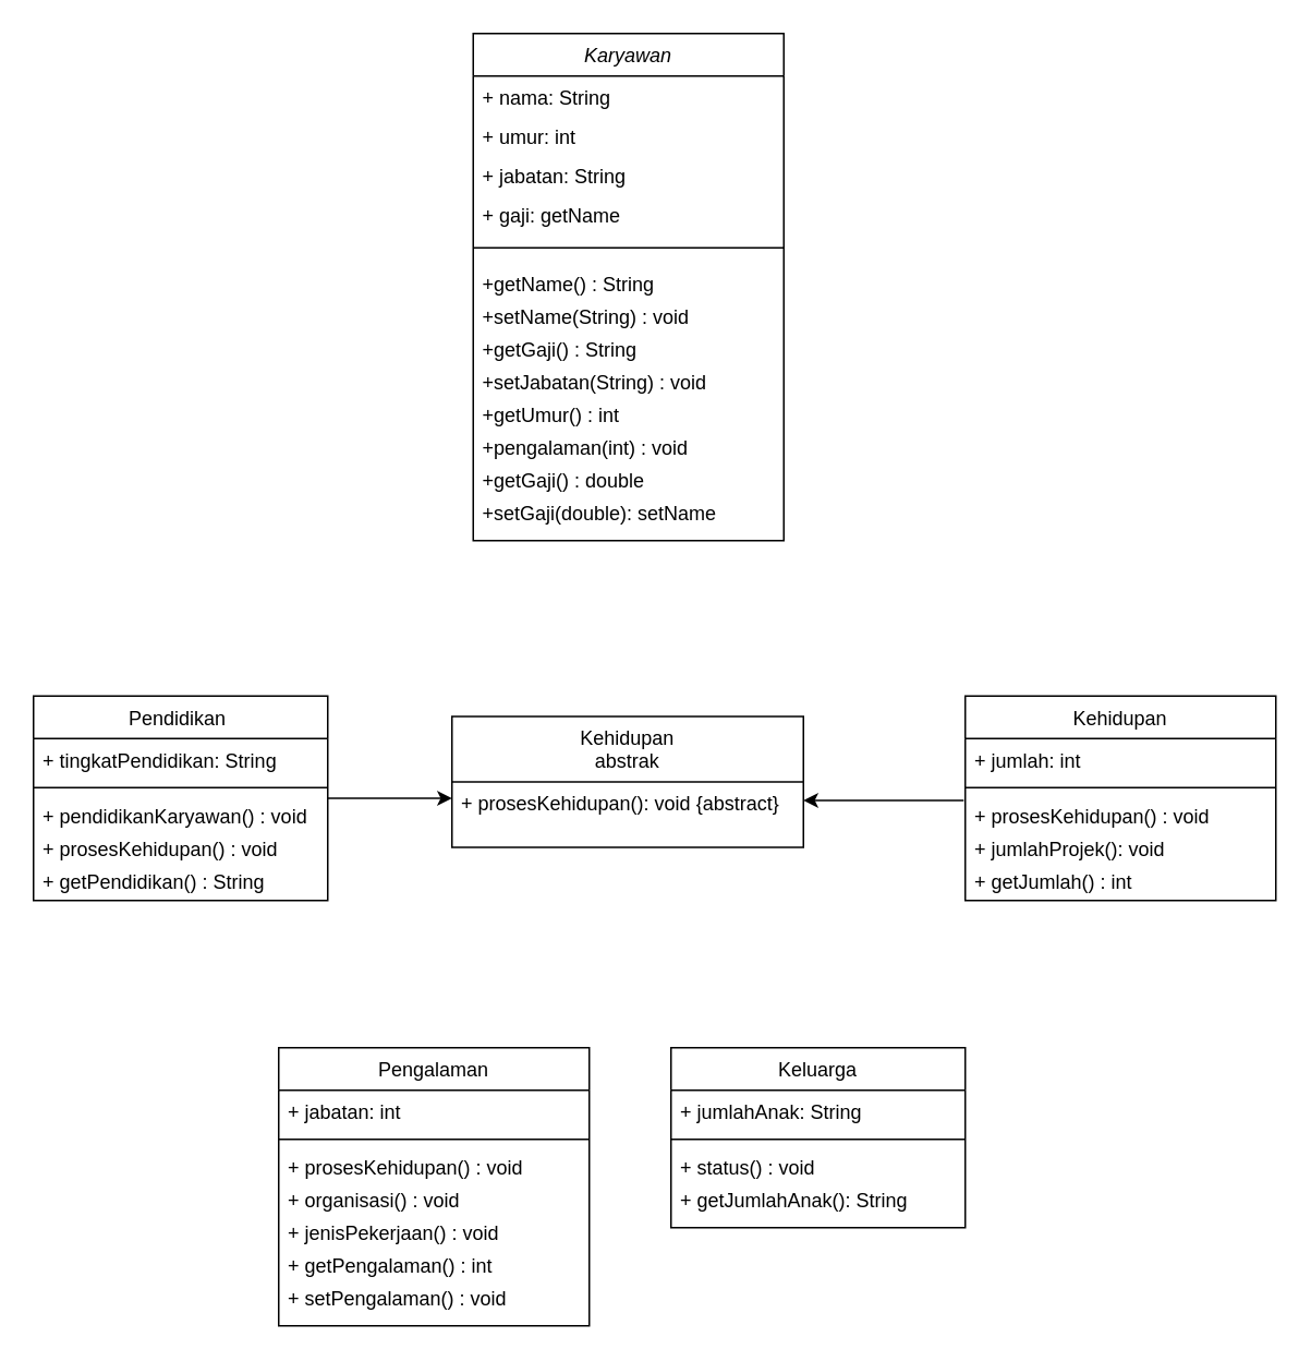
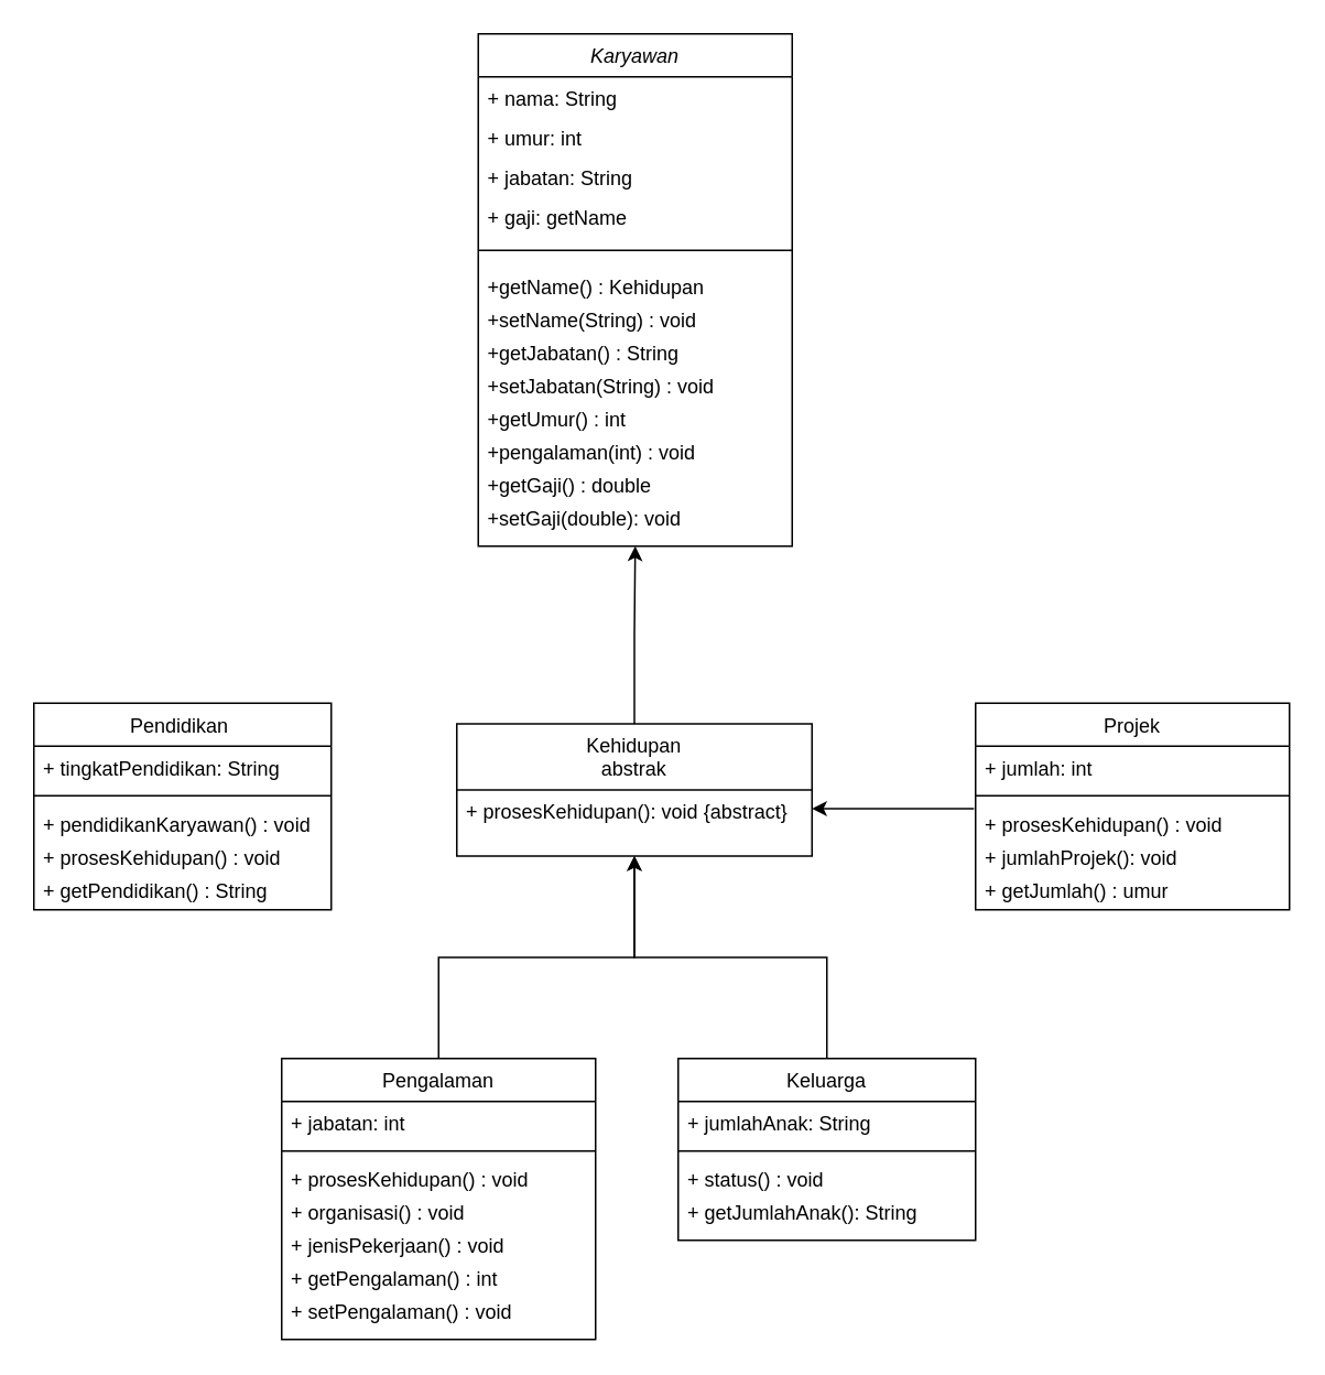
  <mxCell id="0" />
  <mxCell id="1" parent="0" />
  <mxCell id="2" value="Karyawan" style="swimlane;fontStyle=2;align=center;verticalAlign=top;childLayout=stackLayout;horizontal=1;startSize=26;horizontalStack=0;resizeParent=1;resizeLast=0;collapsible=1;marginBottom=0;rounded=0;shadow=0;strokeWidth=1;" parent="1" vertex="1"><mxGeometry x="289" y="20" width="190" height="310" as="geometry"><mxRectangle x="230" y="140" width="160" height="26" as="alternateBounds" /></mxGeometry></mxCell>
  <mxCell id="3" value="+ nama: String" style="text;align=left;verticalAlign=top;spacingLeft=4;spacingRight=4;overflow=hidden;rotatable=0;points=[[0,0.5],[1,0.5]];portConstraint=eastwest;" parent="2" vertex="1"><mxGeometry y="26" width="190" height="24" as="geometry" /></mxCell>
  <mxCell id="4" value="+ umur: int" style="text;align=left;verticalAlign=top;spacingLeft=4;spacingRight=4;overflow=hidden;rotatable=0;points=[[0,0.5],[1,0.5]];portConstraint=eastwest;" vertex="1" parent="2"><mxGeometry y="50" width="190" height="24" as="geometry" /></mxCell>
  <mxCell id="5" value="+ jabatan: String" style="text;align=left;verticalAlign=top;spacingLeft=4;spacingRight=4;overflow=hidden;rotatable=0;points=[[0,0.5],[1,0.5]];portConstraint=eastwest;" vertex="1" parent="2"><mxGeometry y="74" width="190" height="24" as="geometry" /></mxCell>
  <mxCell id="6" value="+ gaji: getName " style="text;align=left;verticalAlign=top;spacingLeft=4;spacingRight=4;overflow=hidden;rotatable=0;points=[[0,0.5],[1,0.5]];portConstraint=eastwest;" vertex="1" parent="2"><mxGeometry y="98" width="190" height="24" as="geometry" /></mxCell>
  <mxCell id="7" value="" style="line;html=1;strokeWidth=1;align=left;verticalAlign=middle;spacingTop=-1;spacingLeft=3;spacingRight=3;rotatable=0;labelPosition=right;points=[];portConstraint=eastwest;" parent="2" vertex="1"><mxGeometry y="122" width="190" height="18" as="geometry" /></mxCell>
- <mxCell id="8" value="+getName() : String" style="text;align=left;verticalAlign=top;spacingLeft=4;spacingRight=4;overflow=hidden;rotatable=0;points=[[0,0.5],[1,0.5]];portConstraint=eastwest;" vertex="1" parent="2"><mxGeometry y="140" width="190" height="20" as="geometry" /></mxCell>
+ <mxCell id="8" value="+getName() : Kehidupan" style="text;align=left;verticalAlign=top;spacingLeft=4;spacingRight=4;overflow=hidden;rotatable=0;points=[[0,0.5],[1,0.5]];portConstraint=eastwest;" vertex="1" parent="2"><mxGeometry y="140" width="190" height="20" as="geometry" /></mxCell>
  <mxCell id="9" value="+setName(String) : void" style="text;align=left;verticalAlign=top;spacingLeft=4;spacingRight=4;overflow=hidden;rotatable=0;points=[[0,0.5],[1,0.5]];portConstraint=eastwest;" vertex="1" parent="2"><mxGeometry y="160" width="190" height="20" as="geometry" /></mxCell>
- <mxCell id="10" value="+getGaji() : String" style="text;align=left;verticalAlign=top;spacingLeft=4;spacingRight=4;overflow=hidden;rotatable=0;points=[[0,0.5],[1,0.5]];portConstraint=eastwest;" vertex="1" parent="2"><mxGeometry y="180" width="190" height="20" as="geometry" /></mxCell>
+ <mxCell id="10" value="+getJabatan() : String" style="text;align=left;verticalAlign=top;spacingLeft=4;spacingRight=4;overflow=hidden;rotatable=0;points=[[0,0.5],[1,0.5]];portConstraint=eastwest;" vertex="1" parent="2"><mxGeometry y="180" width="190" height="20" as="geometry" /></mxCell>
  <mxCell id="11" value="+setJabatan(String) : void" style="text;align=left;verticalAlign=top;spacingLeft=4;spacingRight=4;overflow=hidden;rotatable=0;points=[[0,0.5],[1,0.5]];portConstraint=eastwest;" vertex="1" parent="2"><mxGeometry y="200" width="190" height="20" as="geometry" /></mxCell>
  <mxCell id="12" value="+getUmur() : int" style="text;align=left;verticalAlign=top;spacingLeft=4;spacingRight=4;overflow=hidden;rotatable=0;points=[[0,0.5],[1,0.5]];portConstraint=eastwest;" vertex="1" parent="2"><mxGeometry y="220" width="190" height="20" as="geometry" /></mxCell>
  <mxCell id="13" value="+pengalaman(int) : void" style="text;align=left;verticalAlign=top;spacingLeft=4;spacingRight=4;overflow=hidden;rotatable=0;points=[[0,0.5],[1,0.5]];portConstraint=eastwest;" vertex="1" parent="2"><mxGeometry y="240" width="190" height="20" as="geometry" /></mxCell>
  <mxCell id="14" value="+getGaji() : double" style="text;align=left;verticalAlign=top;spacingLeft=4;spacingRight=4;overflow=hidden;rotatable=0;points=[[0,0.5],[1,0.5]];portConstraint=eastwest;" vertex="1" parent="2"><mxGeometry y="260" width="190" height="20" as="geometry" /></mxCell>
- <mxCell id="15" value="+setGaji(double): setName" style="text;align=left;verticalAlign=top;spacingLeft=4;spacingRight=4;overflow=hidden;rotatable=0;points=[[0,0.5],[1,0.5]];portConstraint=eastwest;" vertex="1" parent="2"><mxGeometry y="280" width="190" height="20" as="geometry" /></mxCell>
- <mxCell id="16" value="" style="edgeStyle=orthogonalEdgeStyle;rounded=0;orthogonalLoop=1;jettySize=auto;html=1;" edge="1" parent="1" source="17" target="46"><mxGeometry relative="1" as="geometry" /></mxCell>
+ <mxCell id="15" value="+setGaji(double): void" style="text;align=left;verticalAlign=top;spacingLeft=4;spacingRight=4;overflow=hidden;rotatable=0;points=[[0,0.5],[1,0.5]];portConstraint=eastwest;" vertex="1" parent="2"><mxGeometry y="280" width="190" height="20" as="geometry" /></mxCell>
  <mxCell id="17" value="Pendidikan " style="swimlane;fontStyle=0;align=center;verticalAlign=top;childLayout=stackLayout;horizontal=1;startSize=26;horizontalStack=0;resizeParent=1;resizeLast=0;collapsible=1;marginBottom=0;rounded=0;shadow=0;strokeWidth=1;" parent="1" vertex="1"><mxGeometry x="20" y="425" width="180" height="125" as="geometry"><mxRectangle x="550" y="140" width="160" height="26" as="alternateBounds" /></mxGeometry></mxCell>
  <mxCell id="18" value="+ tingkatPendidikan: String" style="text;align=left;verticalAlign=top;spacingLeft=4;spacingRight=4;overflow=hidden;rotatable=0;points=[[0,0.5],[1,0.5]];portConstraint=eastwest;rounded=0;shadow=0;html=0;" parent="17" vertex="1"><mxGeometry y="26" width="180" height="26" as="geometry" /></mxCell>
  <mxCell id="19" value="" style="line;html=1;strokeWidth=1;align=left;verticalAlign=middle;spacingTop=-1;spacingLeft=3;spacingRight=3;rotatable=0;labelPosition=right;points=[];portConstraint=eastwest;" parent="17" vertex="1"><mxGeometry y="52" width="180" height="8" as="geometry" /></mxCell>
  <mxCell id="20" value="+ pendidikanKaryawan() : void" style="text;align=left;verticalAlign=top;spacingLeft=4;spacingRight=4;overflow=hidden;rotatable=0;points=[[0,0.5],[1,0.5]];portConstraint=eastwest;" parent="17" vertex="1"><mxGeometry y="60" width="180" height="20" as="geometry" /></mxCell>
  <mxCell id="21" value="+ prosesKehidupan() : void" style="text;align=left;verticalAlign=top;spacingLeft=4;spacingRight=4;overflow=hidden;rotatable=0;points=[[0,0.5],[1,0.5]];portConstraint=eastwest;" parent="17" vertex="1"><mxGeometry y="80" width="180" height="20" as="geometry" /></mxCell>
  <mxCell id="22" value="+ getPendidikan() : String" style="text;align=left;verticalAlign=top;spacingLeft=4;spacingRight=4;overflow=hidden;rotatable=0;points=[[0,0.5],[1,0.5]];portConstraint=eastwest;" vertex="1" parent="17"><mxGeometry y="100" width="180" height="20" as="geometry" /></mxCell>
- <mxCell id="23" value="Kehidupan" style="swimlane;fontStyle=0;align=center;verticalAlign=top;childLayout=stackLayout;horizontal=1;startSize=26;horizontalStack=0;resizeParent=1;resizeLast=0;collapsible=1;marginBottom=0;rounded=0;shadow=0;strokeWidth=1;" vertex="1" parent="1"><mxGeometry x="590" y="425" width="190" height="125" as="geometry"><mxRectangle x="550" y="140" width="160" height="26" as="alternateBounds" /></mxGeometry></mxCell>
+ <mxCell id="23" value="Projek" style="swimlane;fontStyle=0;align=center;verticalAlign=top;childLayout=stackLayout;horizontal=1;startSize=26;horizontalStack=0;resizeParent=1;resizeLast=0;collapsible=1;marginBottom=0;rounded=0;shadow=0;strokeWidth=1;" vertex="1" parent="1"><mxGeometry x="590" y="425" width="190" height="125" as="geometry"><mxRectangle x="550" y="140" width="160" height="26" as="alternateBounds" /></mxGeometry></mxCell>
  <mxCell id="24" value="+ jumlah: int" style="text;align=left;verticalAlign=top;spacingLeft=4;spacingRight=4;overflow=hidden;rotatable=0;points=[[0,0.5],[1,0.5]];portConstraint=eastwest;rounded=0;shadow=0;html=0;" vertex="1" parent="23"><mxGeometry y="26" width="190" height="26" as="geometry" /></mxCell>
  <mxCell id="25" value="" style="line;html=1;strokeWidth=1;align=left;verticalAlign=middle;spacingTop=-1;spacingLeft=3;spacingRight=3;rotatable=0;labelPosition=right;points=[];portConstraint=eastwest;" vertex="1" parent="23"><mxGeometry y="52" width="190" height="8" as="geometry" /></mxCell>
  <mxCell id="26" value="+ prosesKehidupan() : void" style="text;align=left;verticalAlign=top;spacingLeft=4;spacingRight=4;overflow=hidden;rotatable=0;points=[[0,0.5],[1,0.5]];portConstraint=eastwest;" vertex="1" parent="23"><mxGeometry y="60" width="190" height="20" as="geometry" /></mxCell>
  <mxCell id="27" value="+ jumlahProjek(): void" style="text;align=left;verticalAlign=top;spacingLeft=4;spacingRight=4;overflow=hidden;rotatable=0;points=[[0,0.5],[1,0.5]];portConstraint=eastwest;" vertex="1" parent="23"><mxGeometry y="80" width="190" height="20" as="geometry" /></mxCell>
- <mxCell id="28" value="+ getJumlah() : int" style="text;align=left;verticalAlign=top;spacingLeft=4;spacingRight=4;overflow=hidden;rotatable=0;points=[[0,0.5],[1,0.5]];portConstraint=eastwest;" vertex="1" parent="23"><mxGeometry y="100" width="190" height="20" as="geometry" /></mxCell>
+ <mxCell id="28" value="+ getJumlah() : umur" style="text;align=left;verticalAlign=top;spacingLeft=4;spacingRight=4;overflow=hidden;rotatable=0;points=[[0,0.5],[1,0.5]];portConstraint=eastwest;" vertex="1" parent="23"><mxGeometry y="100" width="190" height="20" as="geometry" /></mxCell>
+ <mxCell id="29" value="" style="edgeStyle=orthogonalEdgeStyle;rounded=0;orthogonalLoop=1;jettySize=auto;html=1;entryX=0.5;entryY=1;entryDx=0;entryDy=0;" edge="1" parent="1" source="30" target="45"><mxGeometry relative="1" as="geometry" /></mxCell>
  <mxCell id="30" value="Pengalaman" style="swimlane;fontStyle=0;align=center;verticalAlign=top;childLayout=stackLayout;horizontal=1;startSize=26;horizontalStack=0;resizeParent=1;resizeLast=0;collapsible=1;marginBottom=0;rounded=0;shadow=0;strokeWidth=1;" vertex="1" parent="1"><mxGeometry x="170" y="640" width="190" height="170" as="geometry"><mxRectangle x="550" y="140" width="160" height="26" as="alternateBounds" /></mxGeometry></mxCell>
  <mxCell id="31" value="+ jabatan: int" style="text;align=left;verticalAlign=top;spacingLeft=4;spacingRight=4;overflow=hidden;rotatable=0;points=[[0,0.5],[1,0.5]];portConstraint=eastwest;rounded=0;shadow=0;html=0;" vertex="1" parent="30"><mxGeometry y="26" width="190" height="26" as="geometry" /></mxCell>
  <mxCell id="32" value="" style="line;html=1;strokeWidth=1;align=left;verticalAlign=middle;spacingTop=-1;spacingLeft=3;spacingRight=3;rotatable=0;labelPosition=right;points=[];portConstraint=eastwest;" vertex="1" parent="30"><mxGeometry y="52" width="190" height="8" as="geometry" /></mxCell>
  <mxCell id="33" value="+ prosesKehidupan() : void" style="text;align=left;verticalAlign=top;spacingLeft=4;spacingRight=4;overflow=hidden;rotatable=0;points=[[0,0.5],[1,0.5]];portConstraint=eastwest;" vertex="1" parent="30"><mxGeometry y="60" width="190" height="20" as="geometry" /></mxCell>
  <mxCell id="34" value="+ organisasi() : void" style="text;align=left;verticalAlign=top;spacingLeft=4;spacingRight=4;overflow=hidden;rotatable=0;points=[[0,0.5],[1,0.5]];portConstraint=eastwest;" vertex="1" parent="30"><mxGeometry y="80" width="190" height="20" as="geometry" /></mxCell>
  <mxCell id="35" value="+ jenisPekerjaan() : void" style="text;align=left;verticalAlign=top;spacingLeft=4;spacingRight=4;overflow=hidden;rotatable=0;points=[[0,0.5],[1,0.5]];portConstraint=eastwest;" vertex="1" parent="30"><mxGeometry y="100" width="190" height="20" as="geometry" /></mxCell>
  <mxCell id="36" value="+ getPengalaman() : int" style="text;align=left;verticalAlign=top;spacingLeft=4;spacingRight=4;overflow=hidden;rotatable=0;points=[[0,0.5],[1,0.5]];portConstraint=eastwest;" vertex="1" parent="30"><mxGeometry y="120" width="190" height="20" as="geometry" /></mxCell>
  <mxCell id="37" value="+ setPengalaman() : void" style="text;align=left;verticalAlign=top;spacingLeft=4;spacingRight=4;overflow=hidden;rotatable=0;points=[[0,0.5],[1,0.5]];portConstraint=eastwest;" vertex="1" parent="30"><mxGeometry y="140" width="190" height="20" as="geometry" /></mxCell>
+ <mxCell id="38" style="edgeStyle=orthogonalEdgeStyle;rounded=0;orthogonalLoop=1;jettySize=auto;html=1;entryX=0.5;entryY=1;entryDx=0;entryDy=0;" edge="1" parent="1" source="39" target="45"><mxGeometry relative="1" as="geometry" /></mxCell>
  <mxCell id="39" value="Keluarga" style="swimlane;fontStyle=0;align=center;verticalAlign=top;childLayout=stackLayout;horizontal=1;startSize=26;horizontalStack=0;resizeParent=1;resizeLast=0;collapsible=1;marginBottom=0;rounded=0;shadow=0;strokeWidth=1;" vertex="1" parent="1"><mxGeometry x="410" y="640" width="180" height="110" as="geometry"><mxRectangle x="550" y="140" width="160" height="26" as="alternateBounds" /></mxGeometry></mxCell>
  <mxCell id="40" value="+ jumlahAnak: String" style="text;align=left;verticalAlign=top;spacingLeft=4;spacingRight=4;overflow=hidden;rotatable=0;points=[[0,0.5],[1,0.5]];portConstraint=eastwest;rounded=0;shadow=0;html=0;" vertex="1" parent="39"><mxGeometry y="26" width="180" height="26" as="geometry" /></mxCell>
  <mxCell id="41" value="" style="line;html=1;strokeWidth=1;align=left;verticalAlign=middle;spacingTop=-1;spacingLeft=3;spacingRight=3;rotatable=0;labelPosition=right;points=[];portConstraint=eastwest;" vertex="1" parent="39"><mxGeometry y="52" width="180" height="8" as="geometry" /></mxCell>
  <mxCell id="42" value="+ status() : void" style="text;align=left;verticalAlign=top;spacingLeft=4;spacingRight=4;overflow=hidden;rotatable=0;points=[[0,0.5],[1,0.5]];portConstraint=eastwest;" vertex="1" parent="39"><mxGeometry y="60" width="180" height="20" as="geometry" /></mxCell>
  <mxCell id="43" value="+ getJumlahAnak(): String" style="text;align=left;verticalAlign=top;spacingLeft=4;spacingRight=4;overflow=hidden;rotatable=0;points=[[0,0.5],[1,0.5]];portConstraint=eastwest;" vertex="1" parent="39"><mxGeometry y="80" width="180" height="20" as="geometry" /></mxCell>
+ <mxCell id="44" value="" style="edgeStyle=orthogonalEdgeStyle;rounded=0;orthogonalLoop=1;jettySize=auto;html=1;entryX=0.5;entryY=1;entryDx=0;entryDy=0;" edge="1" parent="1" source="45" target="2"><mxGeometry relative="1" as="geometry" /></mxCell>
  <mxCell id="45" value="Kehidupan&#10;abstrak" style="swimlane;fontStyle=0;align=center;verticalAlign=top;childLayout=stackLayout;horizontal=1;startSize=40;horizontalStack=0;resizeParent=1;resizeLast=0;collapsible=1;marginBottom=0;rounded=0;shadow=0;strokeWidth=1;" vertex="1" parent="1"><mxGeometry x="276" y="437.5" width="215" height="80" as="geometry"><mxRectangle x="365" y="20" width="160" height="26" as="alternateBounds" /></mxGeometry></mxCell>
  <mxCell id="46" value="+ prosesKehidupan(): void {abstract}" style="text;align=left;verticalAlign=top;spacingLeft=4;spacingRight=4;overflow=hidden;rotatable=0;points=[[0,0.5],[1,0.5]];portConstraint=eastwest;" vertex="1" parent="45"><mxGeometry y="40" width="215" height="20" as="geometry" /></mxCell>
  <mxCell id="47" value="" style="edgeStyle=orthogonalEdgeStyle;rounded=0;orthogonalLoop=1;jettySize=auto;html=1;exitX=-0.005;exitY=0.19;exitDx=0;exitDy=0;exitPerimeter=0;" edge="1" parent="1" source="26" target="46"><mxGeometry relative="1" as="geometry"><Array as="points"><mxPoint x="590" y="488" /><mxPoint x="590" y="488" /></Array></mxGeometry></mxCell>
